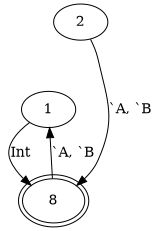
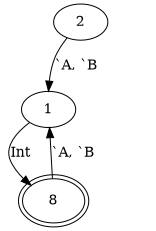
  digraph {
    2
    1
    n3 [label=8 peripheries=2]
-   2 -> n3 [label="`A, `B"]
+   2 -> 1 [label="`A, `B"]
    1 -> n3 [label=Int]
    n3 -> 1 [label="`A, `B"]
  }
